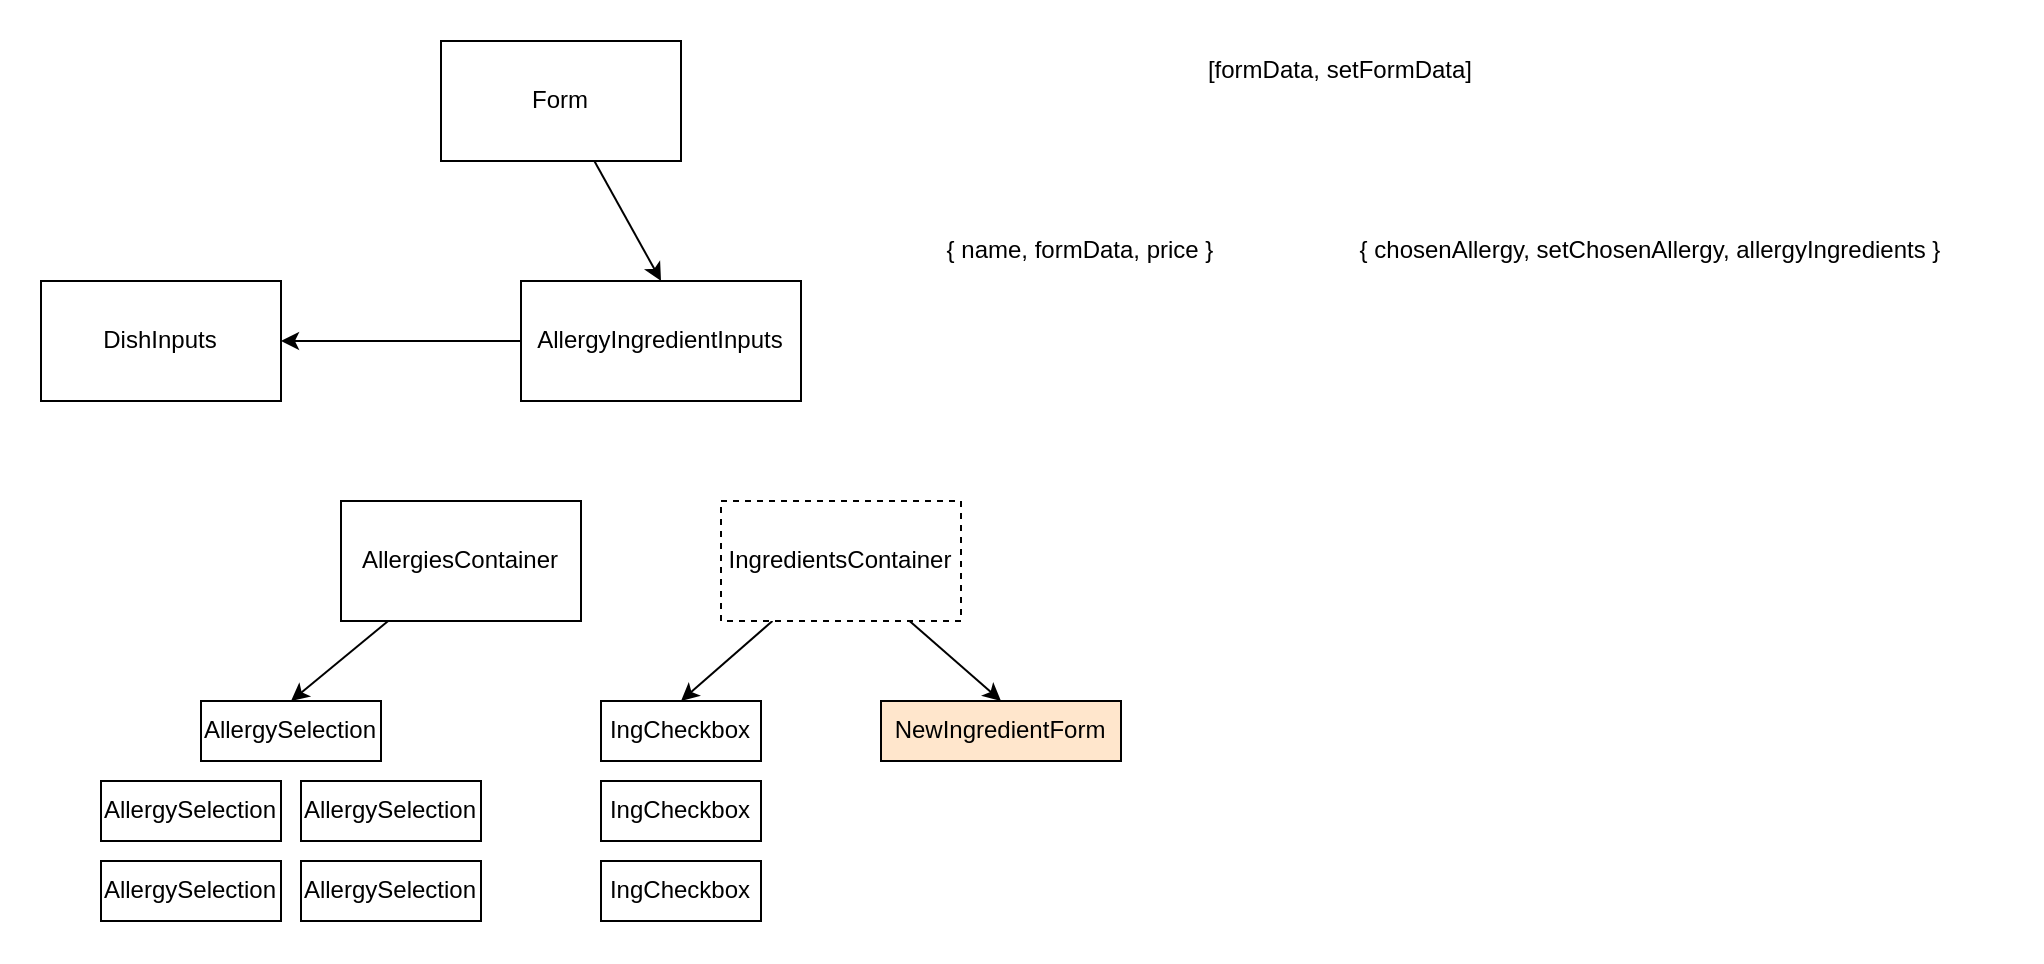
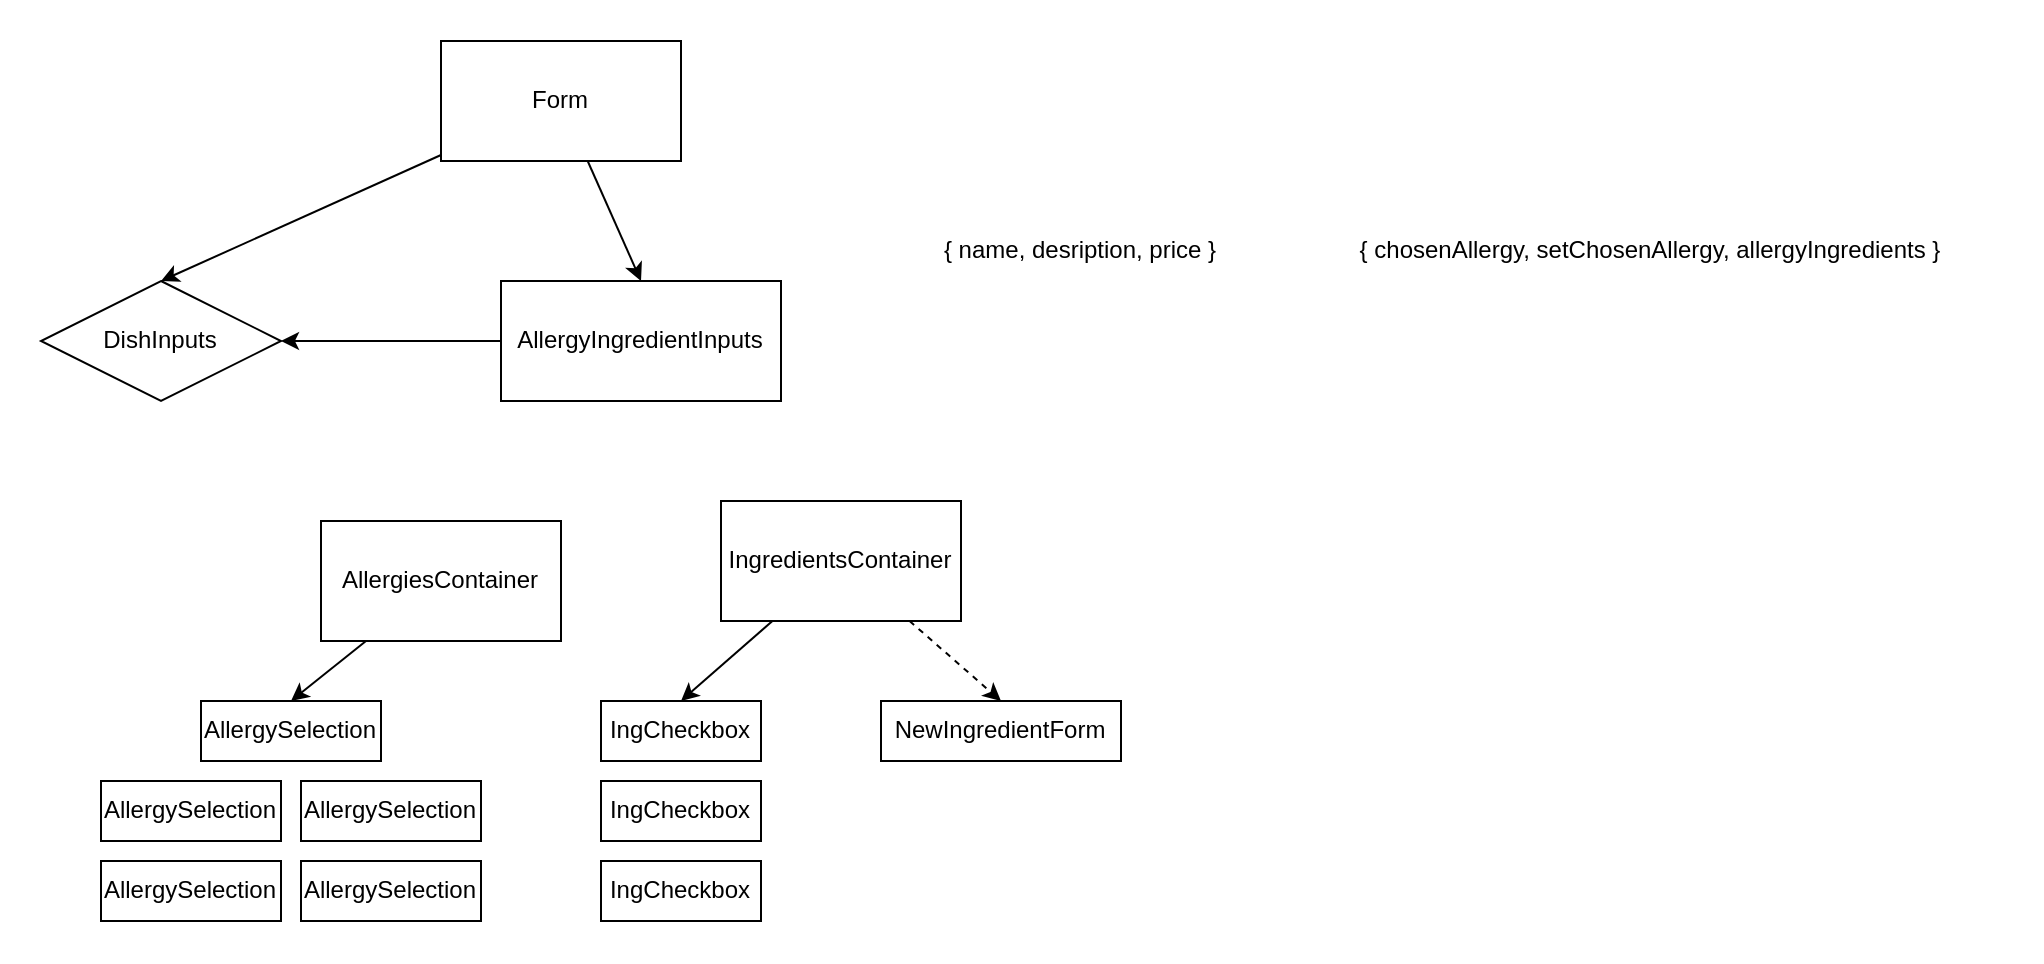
  <mxCell id="0" />
  <mxCell id="1" parent="0" />
+ <mxCell id="2" style="edgeStyle=none;html=1;entryX=0.5;entryY=0;entryDx=0;entryDy=0;" edge="1" parent="1" source="4" target="5"><mxGeometry relative="1" as="geometry" /></mxCell>
  <mxCell id="3" style="edgeStyle=none;html=1;entryX=0.5;entryY=0;entryDx=0;entryDy=0;" edge="1" parent="1" source="4" target="7"><mxGeometry relative="1" as="geometry" /></mxCell>
  <mxCell id="4" value="Form" style="rounded=0;whiteSpace=wrap;html=1;" vertex="1" parent="1"><mxGeometry x="220" y="20" width="120" height="60" as="geometry" /></mxCell>
- <mxCell id="5" value="DishInputs" style="rounded=0;whiteSpace=wrap;html=1;" vertex="1" parent="1"><mxGeometry x="20" y="140" width="120" height="60" as="geometry" /></mxCell>
+ <mxCell id="5" value="DishInputs" style="rhombus;whiteSpace=wrap;html=1;" vertex="1" parent="1"><mxGeometry x="20" y="140" width="120" height="60" as="geometry" /></mxCell>
  <mxCell id="6" style="edgeStyle=none;html=1;" edge="1" parent="1" source="7" target="5"><mxGeometry relative="1" as="geometry" /></mxCell>
- <mxCell id="7" value="AllergyIngredientInputs" style="rounded=0;whiteSpace=wrap;html=1;" vertex="1" parent="1"><mxGeometry x="260" y="140" width="140" height="60" as="geometry" /></mxCell>
+ <mxCell id="7" value="AllergyIngredientInputs" style="rounded=0;whiteSpace=wrap;html=1;" vertex="1" parent="1"><mxGeometry x="250" y="140" width="140" height="60" as="geometry" /></mxCell>
  <mxCell id="8" style="edgeStyle=none;html=1;entryX=0.5;entryY=0;entryDx=0;entryDy=0;" edge="1" parent="1" source="10" target="18"><mxGeometry relative="1" as="geometry" /></mxCell>
- <mxCell id="9" style="edgeStyle=none;html=1;entryX=0.5;entryY=0;entryDx=0;entryDy=0;" edge="1" parent="1" source="10" target="21"><mxGeometry relative="1" as="geometry" /></mxCell>
- <mxCell id="10" value="IngredientsContainer" style="rounded=0;whiteSpace=wrap;html=1;dashed=1;" vertex="1" parent="1"><mxGeometry x="360" y="250" width="120" height="60" as="geometry" /></mxCell>
+ <mxCell id="9" style="edgeStyle=none;html=1;entryX=0.5;entryY=0;entryDx=0;entryDy=0;dashed=1;" edge="1" parent="1" source="10" target="21"><mxGeometry relative="1" as="geometry" /></mxCell>
+ <mxCell id="10" value="IngredientsContainer" style="rounded=0;whiteSpace=wrap;html=1;" vertex="1" parent="1"><mxGeometry x="360" y="250" width="120" height="60" as="geometry" /></mxCell>
  <mxCell id="11" style="edgeStyle=none;html=1;entryX=0.5;entryY=0;entryDx=0;entryDy=0;" edge="1" parent="1" source="12" target="14"><mxGeometry relative="1" as="geometry" /></mxCell>
- <mxCell id="12" value="AllergiesContainer" style="rounded=0;whiteSpace=wrap;html=1;" vertex="1" parent="1"><mxGeometry x="170" y="250" width="120" height="60" as="geometry" /></mxCell>
+ <mxCell id="12" value="AllergiesContainer" style="rounded=0;whiteSpace=wrap;html=1;" vertex="1" parent="1"><mxGeometry x="160" y="260" width="120" height="60" as="geometry" /></mxCell>
  <mxCell id="13" value="AllergySelection" style="rounded=0;whiteSpace=wrap;html=1;" vertex="1" parent="1"><mxGeometry x="50" y="390" width="90" height="30" as="geometry" /></mxCell>
  <mxCell id="14" value="AllergySelection" style="rounded=0;whiteSpace=wrap;html=1;" vertex="1" parent="1"><mxGeometry x="100" y="350" width="90" height="30" as="geometry" /></mxCell>
  <mxCell id="15" value="AllergySelection" style="rounded=0;whiteSpace=wrap;html=1;" vertex="1" parent="1"><mxGeometry x="50" y="430" width="90" height="30" as="geometry" /></mxCell>
  <mxCell id="16" value="AllergySelection" style="rounded=0;whiteSpace=wrap;html=1;" vertex="1" parent="1"><mxGeometry x="150" y="430" width="90" height="30" as="geometry" /></mxCell>
  <mxCell id="17" value="AllergySelection" style="rounded=0;whiteSpace=wrap;html=1;" vertex="1" parent="1"><mxGeometry x="150" y="390" width="90" height="30" as="geometry" /></mxCell>
  <mxCell id="18" value="IngCheckbox" style="rounded=0;whiteSpace=wrap;html=1;" vertex="1" parent="1"><mxGeometry x="300" y="350" width="80" height="30" as="geometry" /></mxCell>
  <mxCell id="19" value="IngCheckbox" style="rounded=0;whiteSpace=wrap;html=1;" vertex="1" parent="1"><mxGeometry x="300" y="390" width="80" height="30" as="geometry" /></mxCell>
  <mxCell id="20" value="IngCheckbox" style="rounded=0;whiteSpace=wrap;html=1;" vertex="1" parent="1"><mxGeometry x="300" y="430" width="80" height="30" as="geometry" /></mxCell>
- <mxCell id="21" value="NewIngredientForm" style="rounded=0;whiteSpace=wrap;html=1;fillColor=#ffe6cc;" vertex="1" parent="1"><mxGeometry x="440" y="350" width="120" height="30" as="geometry" /></mxCell>
- <mxCell id="22" value="[formData, setFormData]" style="text;html=1;strokeColor=none;fillColor=none;align=center;verticalAlign=middle;whiteSpace=wrap;rounded=0;" vertex="1" parent="1"><mxGeometry x="590" y="20" width="160" height="30" as="geometry" /></mxCell>
- <mxCell id="23" value="{ name, formData, price }" style="text;html=1;strokeColor=none;fillColor=none;align=center;verticalAlign=middle;whiteSpace=wrap;rounded=0;" vertex="1" parent="1"><mxGeometry x="450" y="110" width="180" height="30" as="geometry" /></mxCell>
+ <mxCell id="21" value="NewIngredientForm" style="rounded=0;whiteSpace=wrap;html=1;" vertex="1" parent="1"><mxGeometry x="440" y="350" width="120" height="30" as="geometry" /></mxCell>
+ <mxCell id="23" value="{ name, desription, price }" style="text;html=1;strokeColor=none;fillColor=none;align=center;verticalAlign=middle;whiteSpace=wrap;rounded=0;" vertex="1" parent="1"><mxGeometry x="450" y="110" width="180" height="30" as="geometry" /></mxCell>
  <mxCell id="24" value="{ chosenAllergy, setChosenAllergy, allergyIngredients }" style="text;html=1;strokeColor=none;fillColor=none;align=center;verticalAlign=middle;whiteSpace=wrap;rounded=0;" vertex="1" parent="1"><mxGeometry x="650" y="110" width="350" height="30" as="geometry" /></mxCell>
